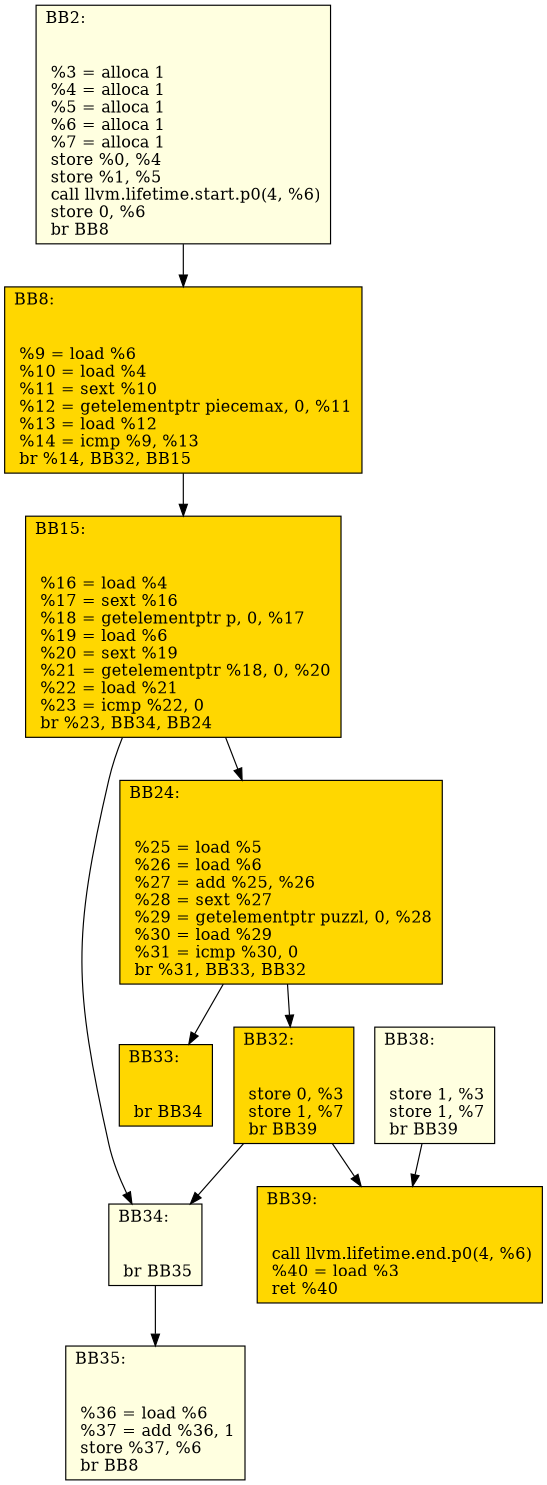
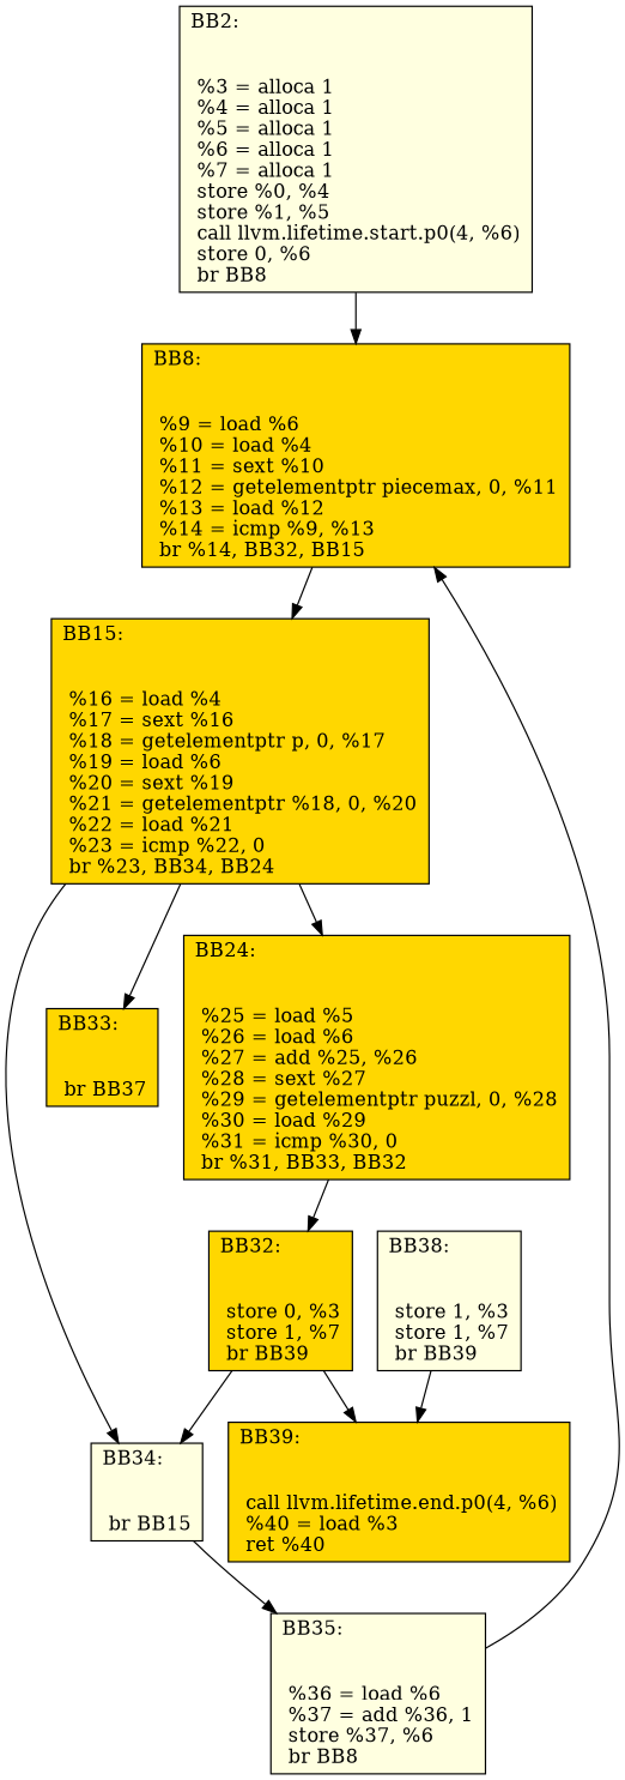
  digraph {
    node [fillcolor=gold shape=record style=filled]
    n1 [fillcolor=lightyellow label="{BB2:\l\l\n	 %3 = alloca  1\l	 %4 = alloca  1\l	 %5 = alloca  1\l	 %6 = alloca  1\l	 %7 = alloca  1\l	 store  %0,  %4\l	 store  %1,  %5\l	 call llvm.lifetime.start.p0(4, %6)\l	 store  0,  %6\l	 br BB8\l	}"]
    n2 [label="{BB8:\l\l\n	 %9 = load  %6\l	 %10 = load  %4\l	 %11 = sext  %10\l	 %12 = getelementptr  piecemax,  0,  %11\l	 %13 = load  %12\l	 %14 = icmp  %9,  %13\l	 br %14, BB32, BB15\l	}"]
    n3 [label="{BB15:\l\l\n	 %16 = load  %4\l	 %17 = sext  %16\l	 %18 = getelementptr  p,  0,  %17\l	 %19 = load  %6\l	 %20 = sext  %19\l	 %21 = getelementptr  %18,  0,  %20\l	 %22 = load  %21\l	 %23 = icmp  %22,  0\l	 br %23, BB34, BB24\l	}"]
    n4 [label="{BB24:\l\l\n	 %25 = load  %5\l	 %26 = load  %6\l	 %27 = add  %25,  %26\l	 %28 = sext  %27\l	 %29 = getelementptr  puzzl,  0,  %28\l	 %30 = load  %29\l	 %31 = icmp  %30,  0\l	 br %31, BB33, BB32\l	}"]
-   n5 [fillcolor=lightyellow label="{BB34:\l\l\n	 br BB35\l	}"]
+   n5 [fillcolor=lightyellow label="{BB34:\l\l\n	 br BB15\l	}"]
    n6 [fillcolor=lightyellow label="{BB38:\l\l\n	 store  1,  %3\l	 store  1,  %7\l	 br BB39\l	}"]
    n7 [label="{BB39:\l\l\n	 call llvm.lifetime.end.p0(4, %6)\l	 %40 = load  %3\l	 ret %40\l	}"]
    n8 [label="{BB32:\l\l\n	 store  0,  %3\l	 store  1,  %7\l	 br BB39\l	}"]
-   n9 [label="{BB33:\l\l\n	 br BB34\l	}"]
+   n9 [label="{BB33:\l\l\n	 br BB37\l	}"]
    n10 [fillcolor=lightyellow label="{BB35:\l\l\n	 %36 = load  %6\l	 %37 = add  %36,  1\l	 store  %37,  %6\l	 br BB8\l	}"]
    n1 -> n2
    n2 -> n3
    n3 -> n4
    n3 -> n5
    n4 -> n8
-   n4 -> n9
+   n3 -> n9
    n5 -> n10
    n6 -> n7
    n8 -> n5
    n8 -> n7
+   n10 -> n2
  }
